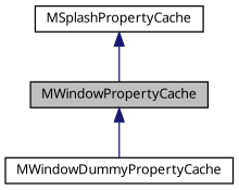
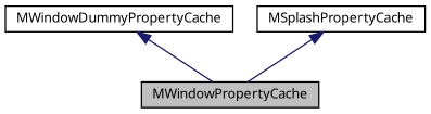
  digraph {
    node [color=black fillcolor=white fontname="FreeSans.ttf" fontsize=10 shape=record style=filled]
    edge [color=midnightblue dir=back fontname="FreeSans.ttf" fontsize=10 labelfontname="FreeSans.ttf" labelfontsize=10 style=solid]
    n1 [fillcolor=grey75 fontcolor=black height=0.2 label=MWindowPropertyCache width=0.4]
    n2 [height=0.2 label=MWindowDummyPropertyCache width=0.4]
    n3 [height=0.2 label=MSplashPropertyCache width=0.4]
-   n1 -> n2
+   n2 -> n1
    n3 -> n1
  }
